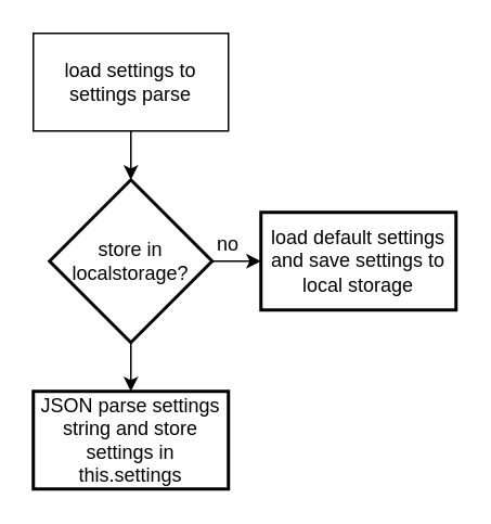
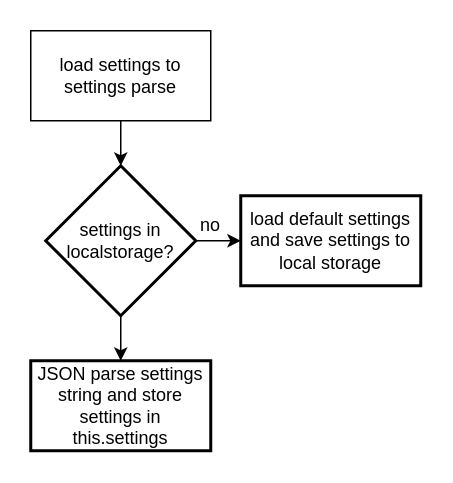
  <mxCell id="0" />
  <mxCell id="1" parent="0" />
  <mxCell id="2" value="load settings to settings parse" style="rounded=0;whiteSpace=wrap;html=1;" vertex="1" parent="1"><mxGeometry x="20" y="20" width="120" height="60" as="geometry" /></mxCell>
  <mxCell id="3" value="" style="edgeStyle=orthogonalEdgeStyle;rounded=0;orthogonalLoop=1;jettySize=auto;html=1;" edge="1" parent="1" source="5" target="7"><mxGeometry relative="1" as="geometry" /></mxCell>
  <mxCell id="4" value="" style="edgeStyle=orthogonalEdgeStyle;rounded=0;orthogonalLoop=1;jettySize=auto;html=1;" edge="1" parent="1" source="5" target="8"><mxGeometry relative="1" as="geometry" /></mxCell>
- <mxCell id="5" value="store in localstorage?" style="strokeWidth=2;html=1;shape=mxgraph.flowchart.decision;whiteSpace=wrap;" vertex="1" parent="1"><mxGeometry x="30" y="110" width="100" height="100" as="geometry" /></mxCell>
+ <mxCell id="5" value="settings in localstorage?" style="strokeWidth=2;html=1;shape=mxgraph.flowchart.decision;whiteSpace=wrap;" vertex="1" parent="1"><mxGeometry x="30" y="110" width="100" height="100" as="geometry" /></mxCell>
  <mxCell id="6" value="" style="endArrow=classic;html=1;exitX=0.5;exitY=1;exitDx=0;exitDy=0;entryX=0.5;entryY=0;entryDx=0;entryDy=0;entryPerimeter=0;" edge="1" parent="1" source="2" target="5"><mxGeometry width="50" height="50" relative="1" as="geometry"><mxPoint x="270" y="280" as="sourcePoint" /><mxPoint x="320" y="230" as="targetPoint" /></mxGeometry></mxCell>
  <mxCell id="7" value="load default settings and save settings to local storage" style="whiteSpace=wrap;html=1;strokeWidth=2;" vertex="1" parent="1"><mxGeometry x="160" y="130" width="120" height="60" as="geometry" /></mxCell>
  <mxCell id="8" value="JSON parse settings string and store settings in this.settings" style="whiteSpace=wrap;html=1;strokeWidth=2;" vertex="1" parent="1"><mxGeometry x="20" y="240" width="120" height="60" as="geometry" /></mxCell>
  <mxCell id="9" value="no" style="text;html=1;strokeColor=none;fillColor=none;align=center;verticalAlign=middle;whiteSpace=wrap;rounded=0;" vertex="1" parent="1"><mxGeometry x="120" y="140" width="40" height="20" as="geometry" /></mxCell>
